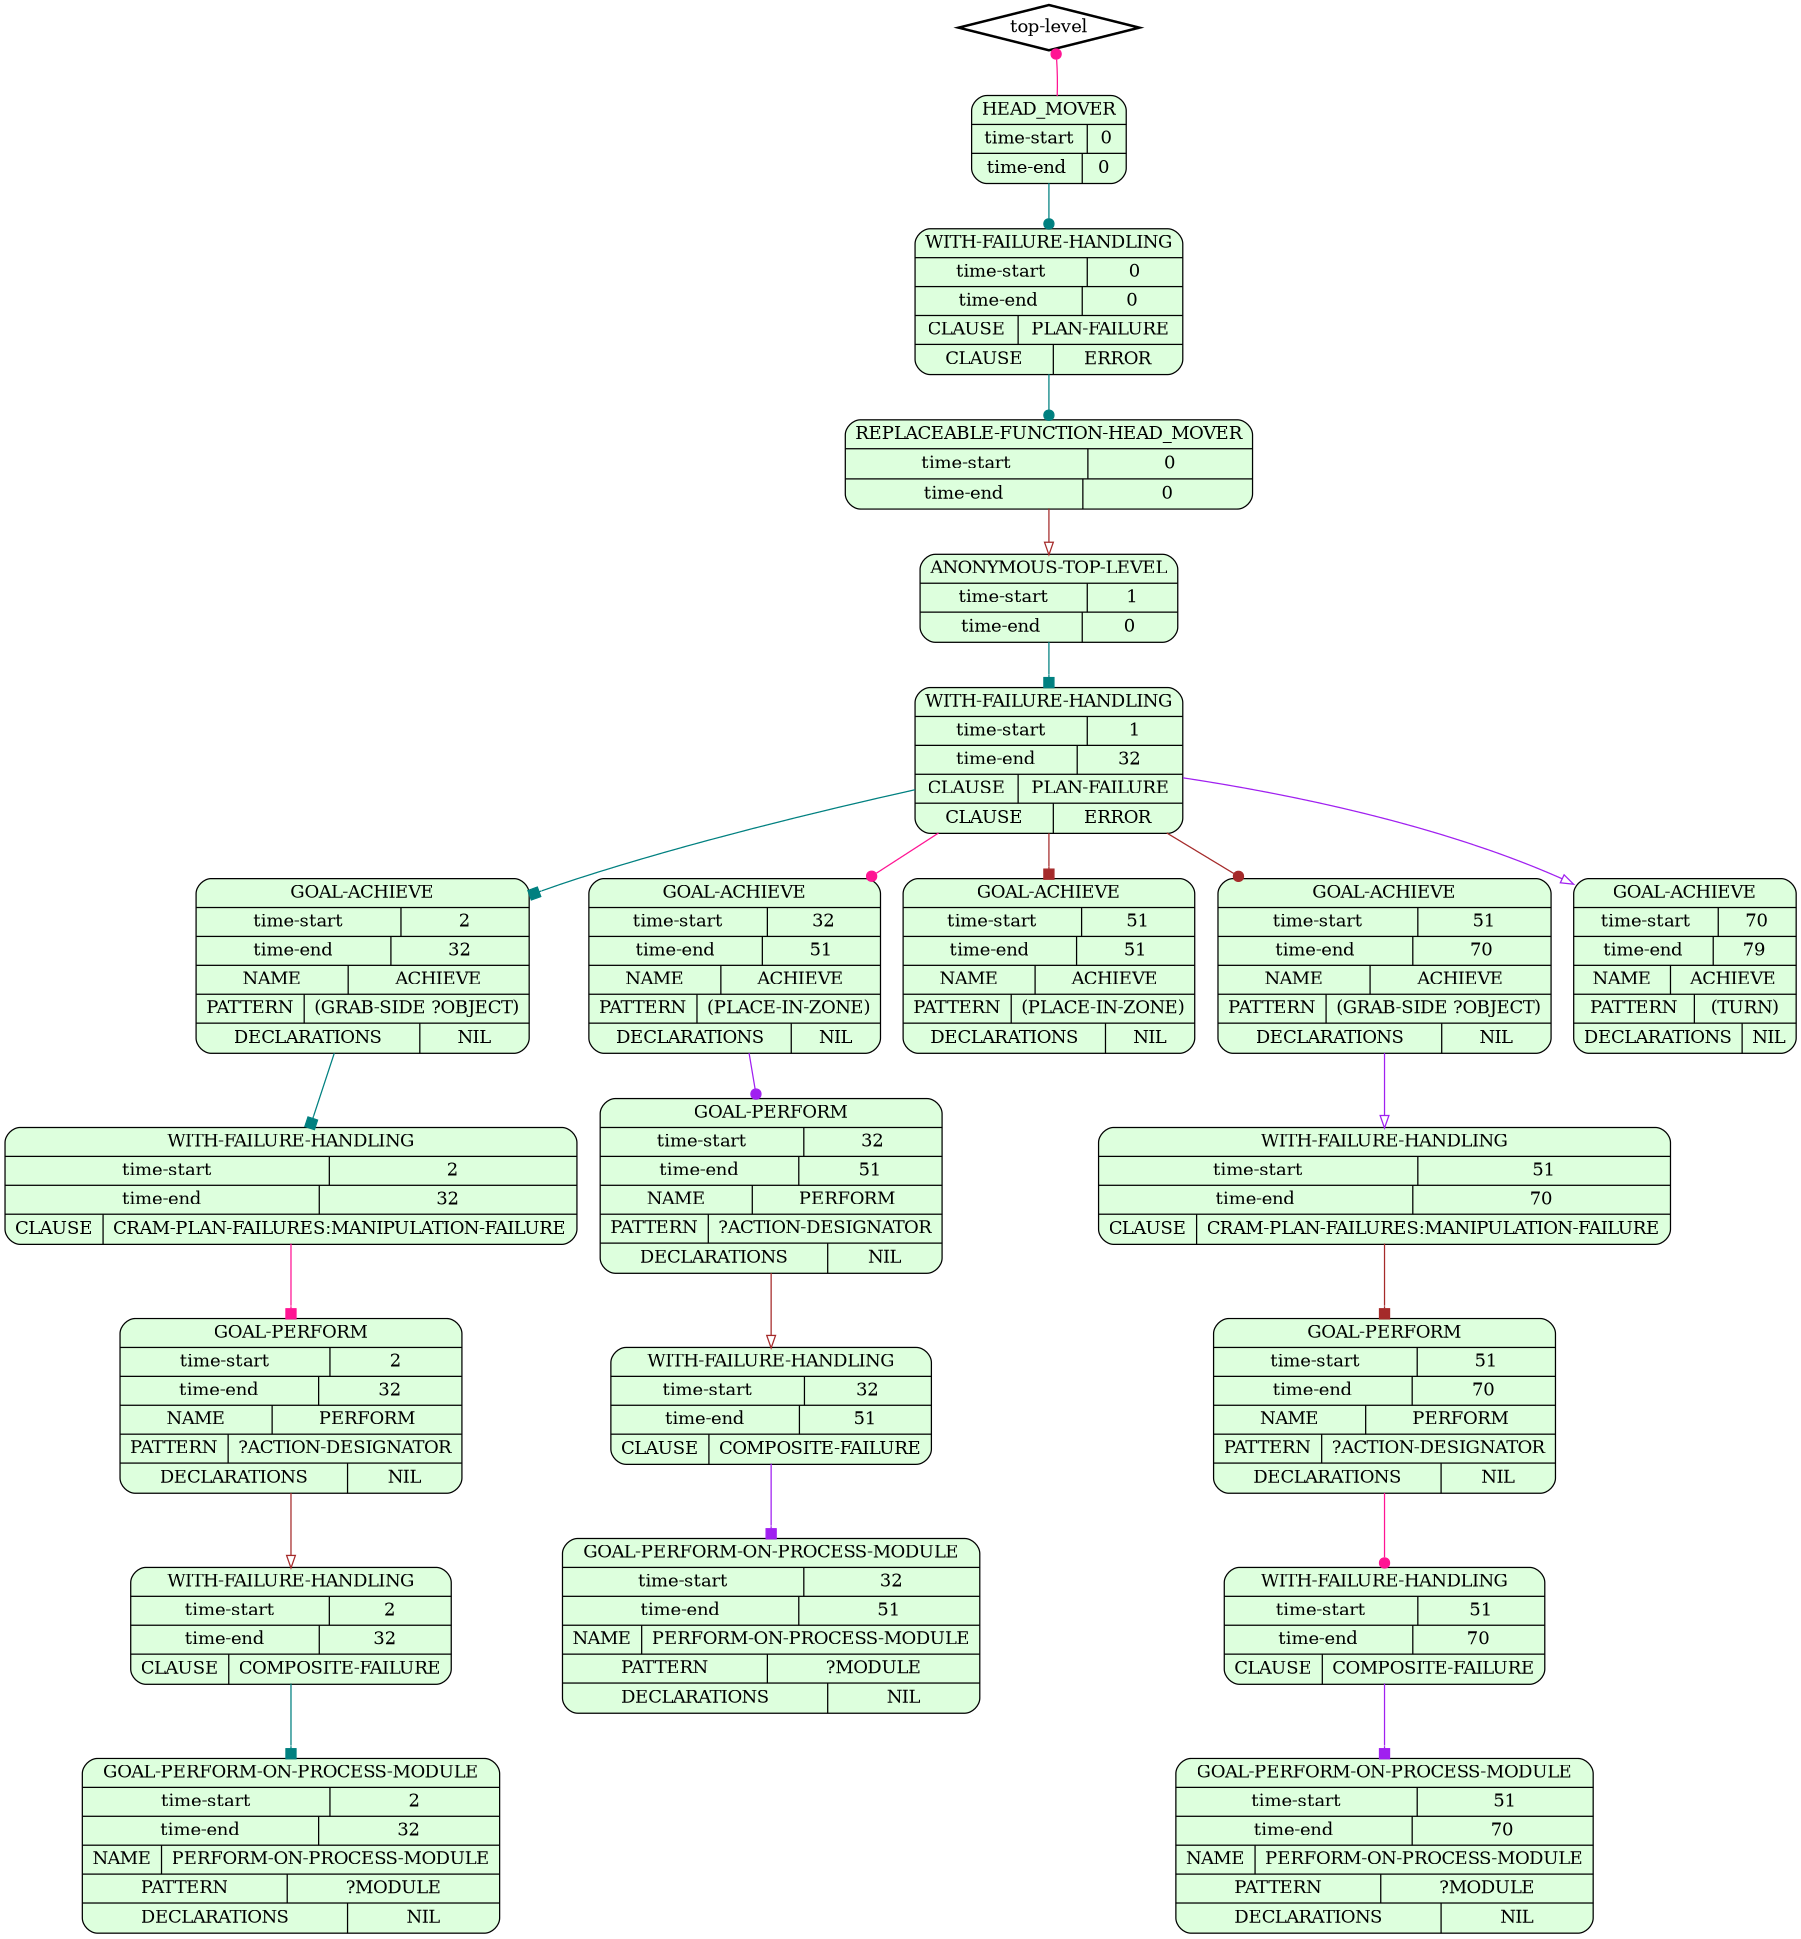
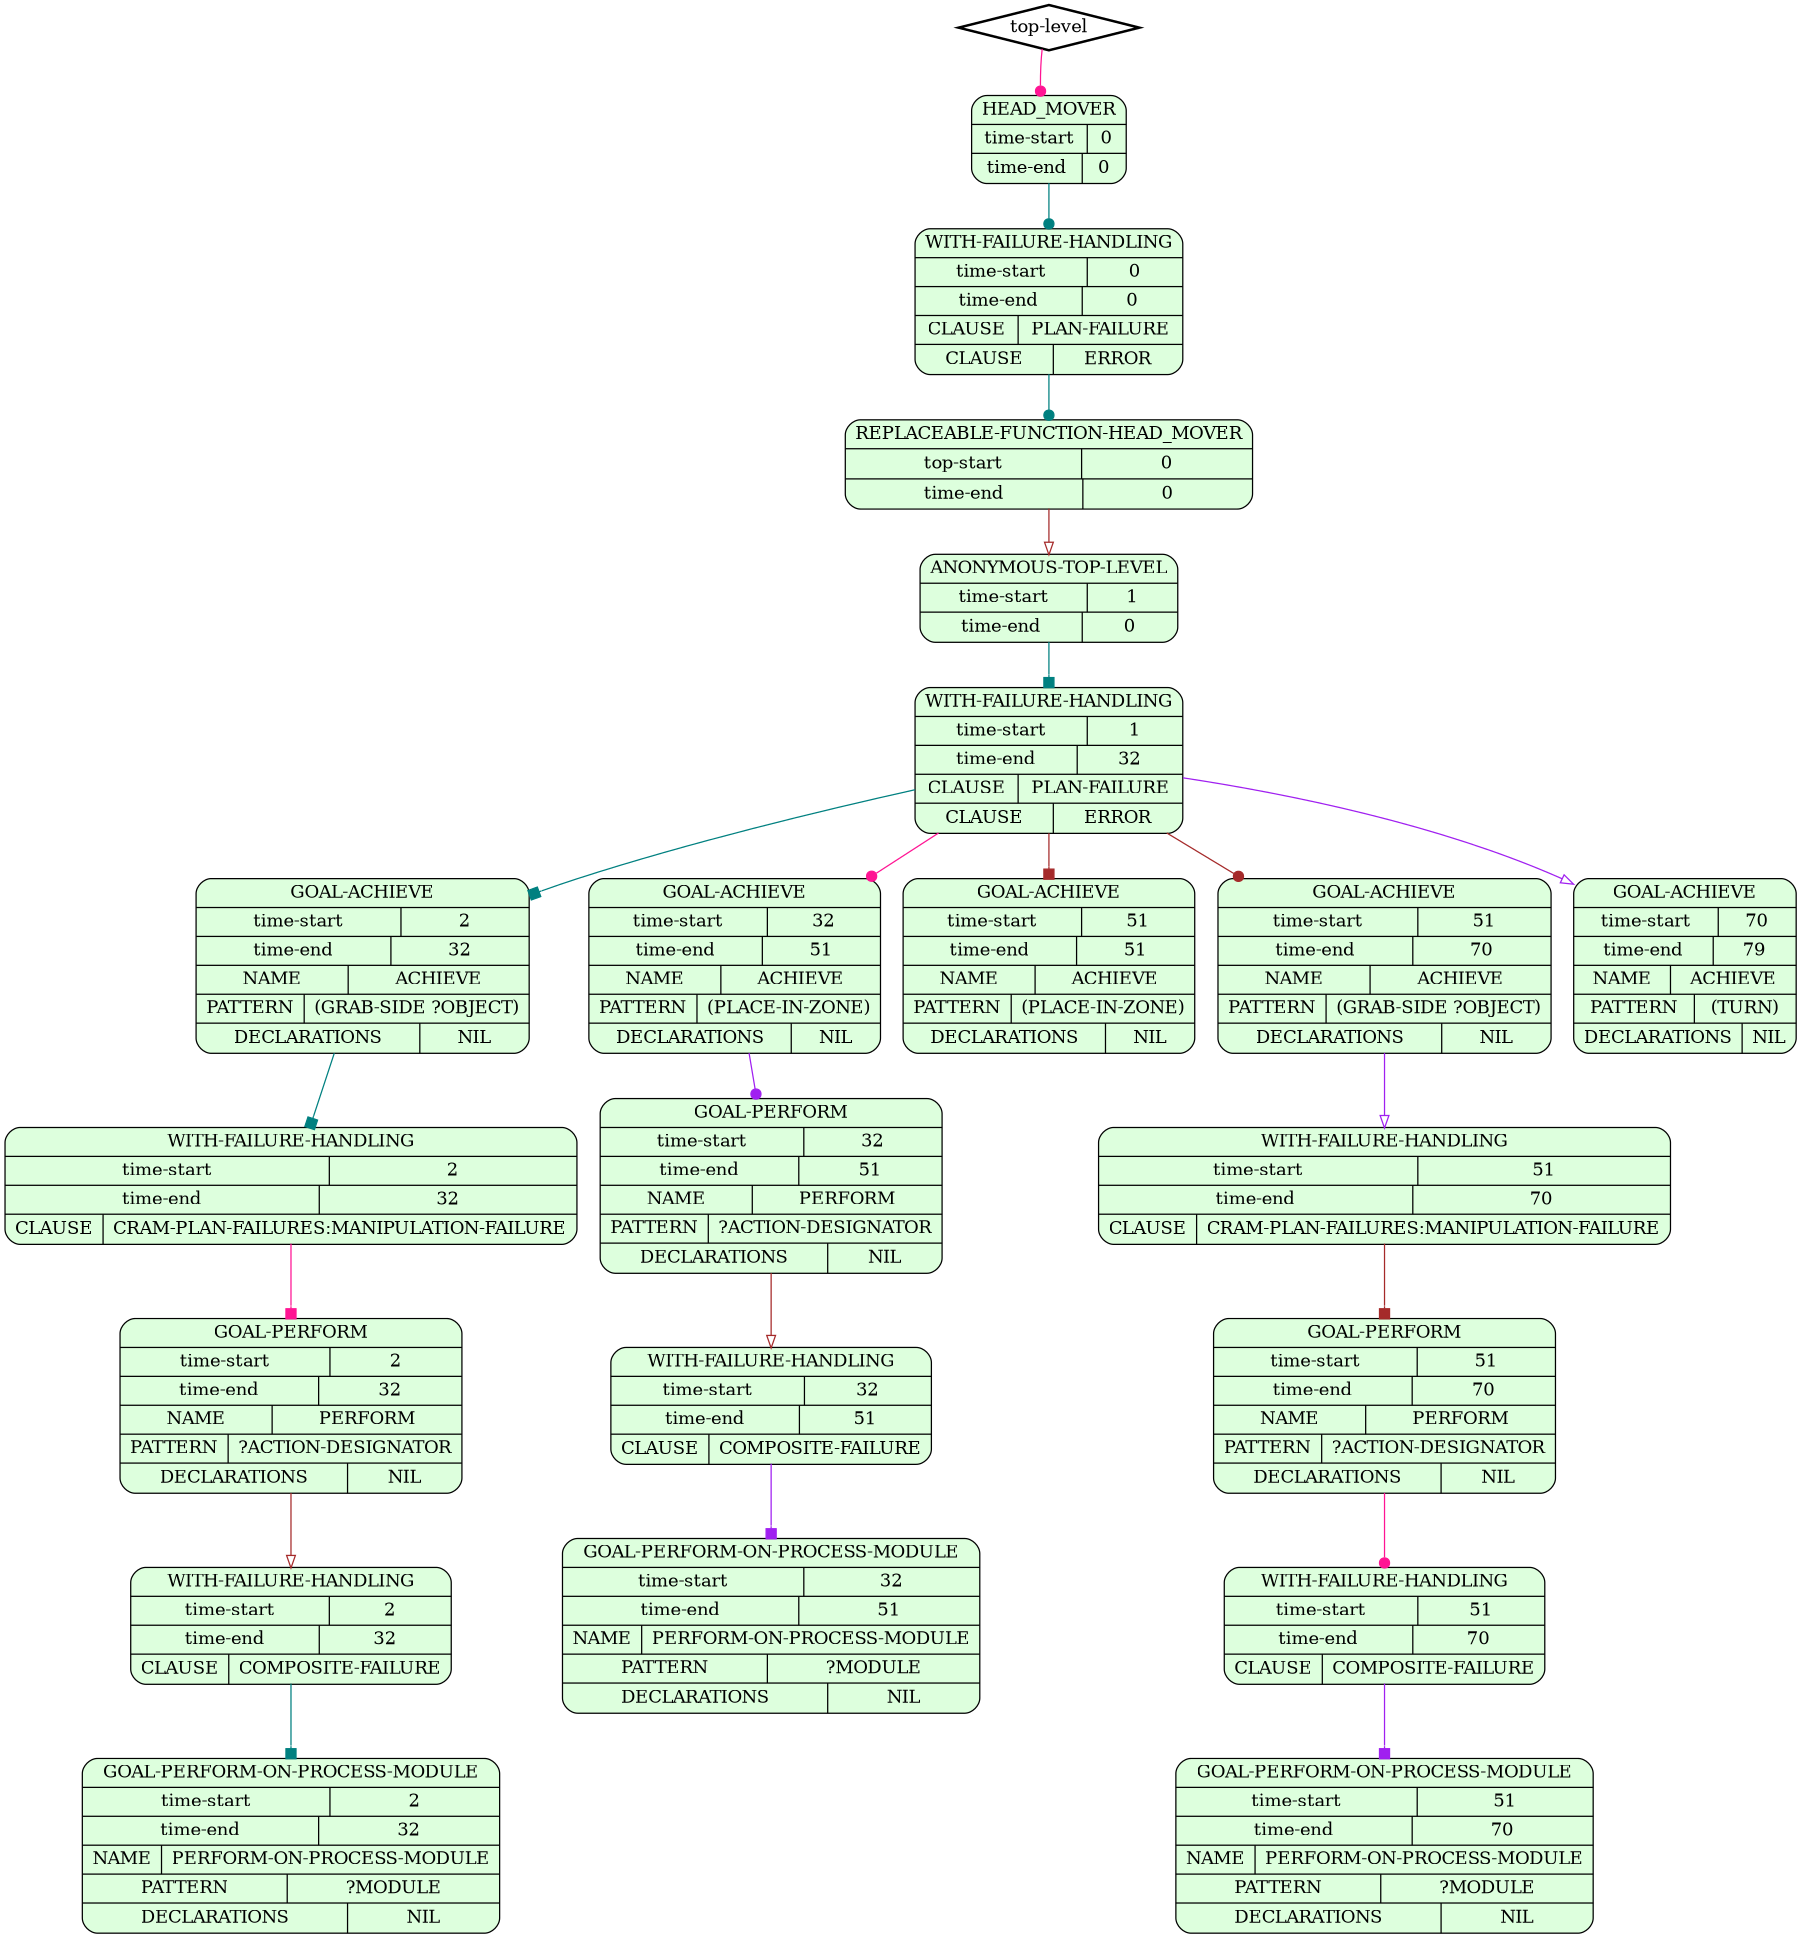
  digraph {
    node [shape=Mrecord style=filled fillcolor="#ddffdd"]
    edge [arrowhead=box color=teal]
    n1 [label="top-level" shape=diamond style=bold fillcolor=""]
    n2 [label="{HEAD_MOVER|{time-start | 0}|{time-end | 0}}"]
    n3 [label="{WITH-FAILURE-HANDLING|{time-start | 0}|{time-end | 0}|{CLAUSE | PLAN-FAILURE}|{CLAUSE | ERROR}}"]
-   n4 [label="{REPLACEABLE-FUNCTION-HEAD_MOVER|{time-start | 0}|{time-end | 0}}"]
+   n4 [label="{REPLACEABLE-FUNCTION-HEAD_MOVER|{top-start | 0}|{time-end | 0}}"]
    n5 [label="{ANONYMOUS-TOP-LEVEL|{time-start | 1}|{time-end | 0}}"]
    n6 [label="{WITH-FAILURE-HANDLING|{time-start | 1}|{time-end | 32}|{CLAUSE | PLAN-FAILURE}|{CLAUSE | ERROR}}"]
    n7 [label="{GOAL-ACHIEVE|{time-start | 2}|{time-end | 32}|{NAME | ACHIEVE}|{PATTERN | (GRAB-SIDE ?OBJECT)}|{DECLARATIONS | NIL}}"]
    n8 [label="{GOAL-ACHIEVE|{time-start | 32}|{time-end | 51}|{NAME | ACHIEVE}|{PATTERN | (PLACE-IN-ZONE)}|{DECLARATIONS | NIL}}"]
    n9 [label="{GOAL-ACHIEVE|{time-start | 51}|{time-end | 51}|{NAME | ACHIEVE}|{PATTERN | (PLACE-IN-ZONE)}|{DECLARATIONS | NIL}}"]
    n10 [label="{GOAL-ACHIEVE|{time-start | 51}|{time-end | 70}|{NAME | ACHIEVE}|{PATTERN | (GRAB-SIDE ?OBJECT)}|{DECLARATIONS | NIL}}"]
    n11 [label="{GOAL-ACHIEVE|{time-start | 70}|{time-end | 79}|{NAME | ACHIEVE}|{PATTERN | (TURN)}|{DECLARATIONS | NIL}}"]
    n12 [label="{WITH-FAILURE-HANDLING|{time-start | 2}|{time-end | 32}|{CLAUSE | CRAM-PLAN-FAILURES:MANIPULATION-FAILURE}}"]
    n13 [label="{GOAL-PERFORM|{time-start | 32}|{time-end | 51}|{NAME | PERFORM}|{PATTERN | ?ACTION-DESIGNATOR}|{DECLARATIONS | NIL}}"]
    n14 [label="{WITH-FAILURE-HANDLING|{time-start | 51}|{time-end | 70}|{CLAUSE | CRAM-PLAN-FAILURES:MANIPULATION-FAILURE}}"]
    n15 [label="{GOAL-PERFORM|{time-start | 2}|{time-end | 32}|{NAME | PERFORM}|{PATTERN | ?ACTION-DESIGNATOR}|{DECLARATIONS | NIL}}"]
    n16 [label="{WITH-FAILURE-HANDLING|{time-start | 2}|{time-end | 32}|{CLAUSE | COMPOSITE-FAILURE}}"]
    n17 [label="{GOAL-PERFORM-ON-PROCESS-MODULE|{time-start | 2}|{time-end | 32}|{NAME | PERFORM-ON-PROCESS-MODULE}|{PATTERN | ?MODULE}|{DECLARATIONS | NIL}}"]
    n18 [label="{WITH-FAILURE-HANDLING|{time-start | 32}|{time-end | 51}|{CLAUSE | COMPOSITE-FAILURE}}"]
    n19 [label="{GOAL-PERFORM-ON-PROCESS-MODULE|{time-start | 32}|{time-end | 51}|{NAME | PERFORM-ON-PROCESS-MODULE}|{PATTERN | ?MODULE}|{DECLARATIONS | NIL}}"]
    n20 [label="{GOAL-PERFORM|{time-start | 51}|{time-end | 70}|{NAME | PERFORM}|{PATTERN | ?ACTION-DESIGNATOR}|{DECLARATIONS | NIL}}"]
    n21 [label="{WITH-FAILURE-HANDLING|{time-start | 51}|{time-end | 70}|{CLAUSE | COMPOSITE-FAILURE}}"]
    n22 [label="{GOAL-PERFORM-ON-PROCESS-MODULE|{time-start | 51}|{time-end | 70}|{NAME | PERFORM-ON-PROCESS-MODULE}|{PATTERN | ?MODULE}|{DECLARATIONS | NIL}}"]
-   n2 -> n1 [arrowhead=dot color=deeppink]
+   n1 -> n2 [arrowhead=dot color=deeppink]
    n2 -> n3 [arrowhead=dot]
    n3 -> n4 [arrowhead=dot]
    n4 -> n5 [arrowhead=onormal color=brown]
    n5 -> n6
    n6 -> n7
    n6 -> n8 [arrowhead=dot color=deeppink]
    n6 -> n9 [color=brown]
    n6 -> n10 [arrowhead=dot color=brown]
    n6 -> n11 [arrowhead=onormal color=purple]
    n7 -> n12
    n8 -> n13 [arrowhead=dot color=purple]
    n10 -> n14 [arrowhead=onormal color=purple]
    n12 -> n15 [color=deeppink]
    n13 -> n18 [arrowhead=onormal color=brown]
    n14 -> n20 [color=brown]
    n15 -> n16 [arrowhead=onormal color=brown]
    n16 -> n17
    n18 -> n19 [color=purple]
    n20 -> n21 [arrowhead=dot color=deeppink]
    n21 -> n22 [color=purple]
  }
